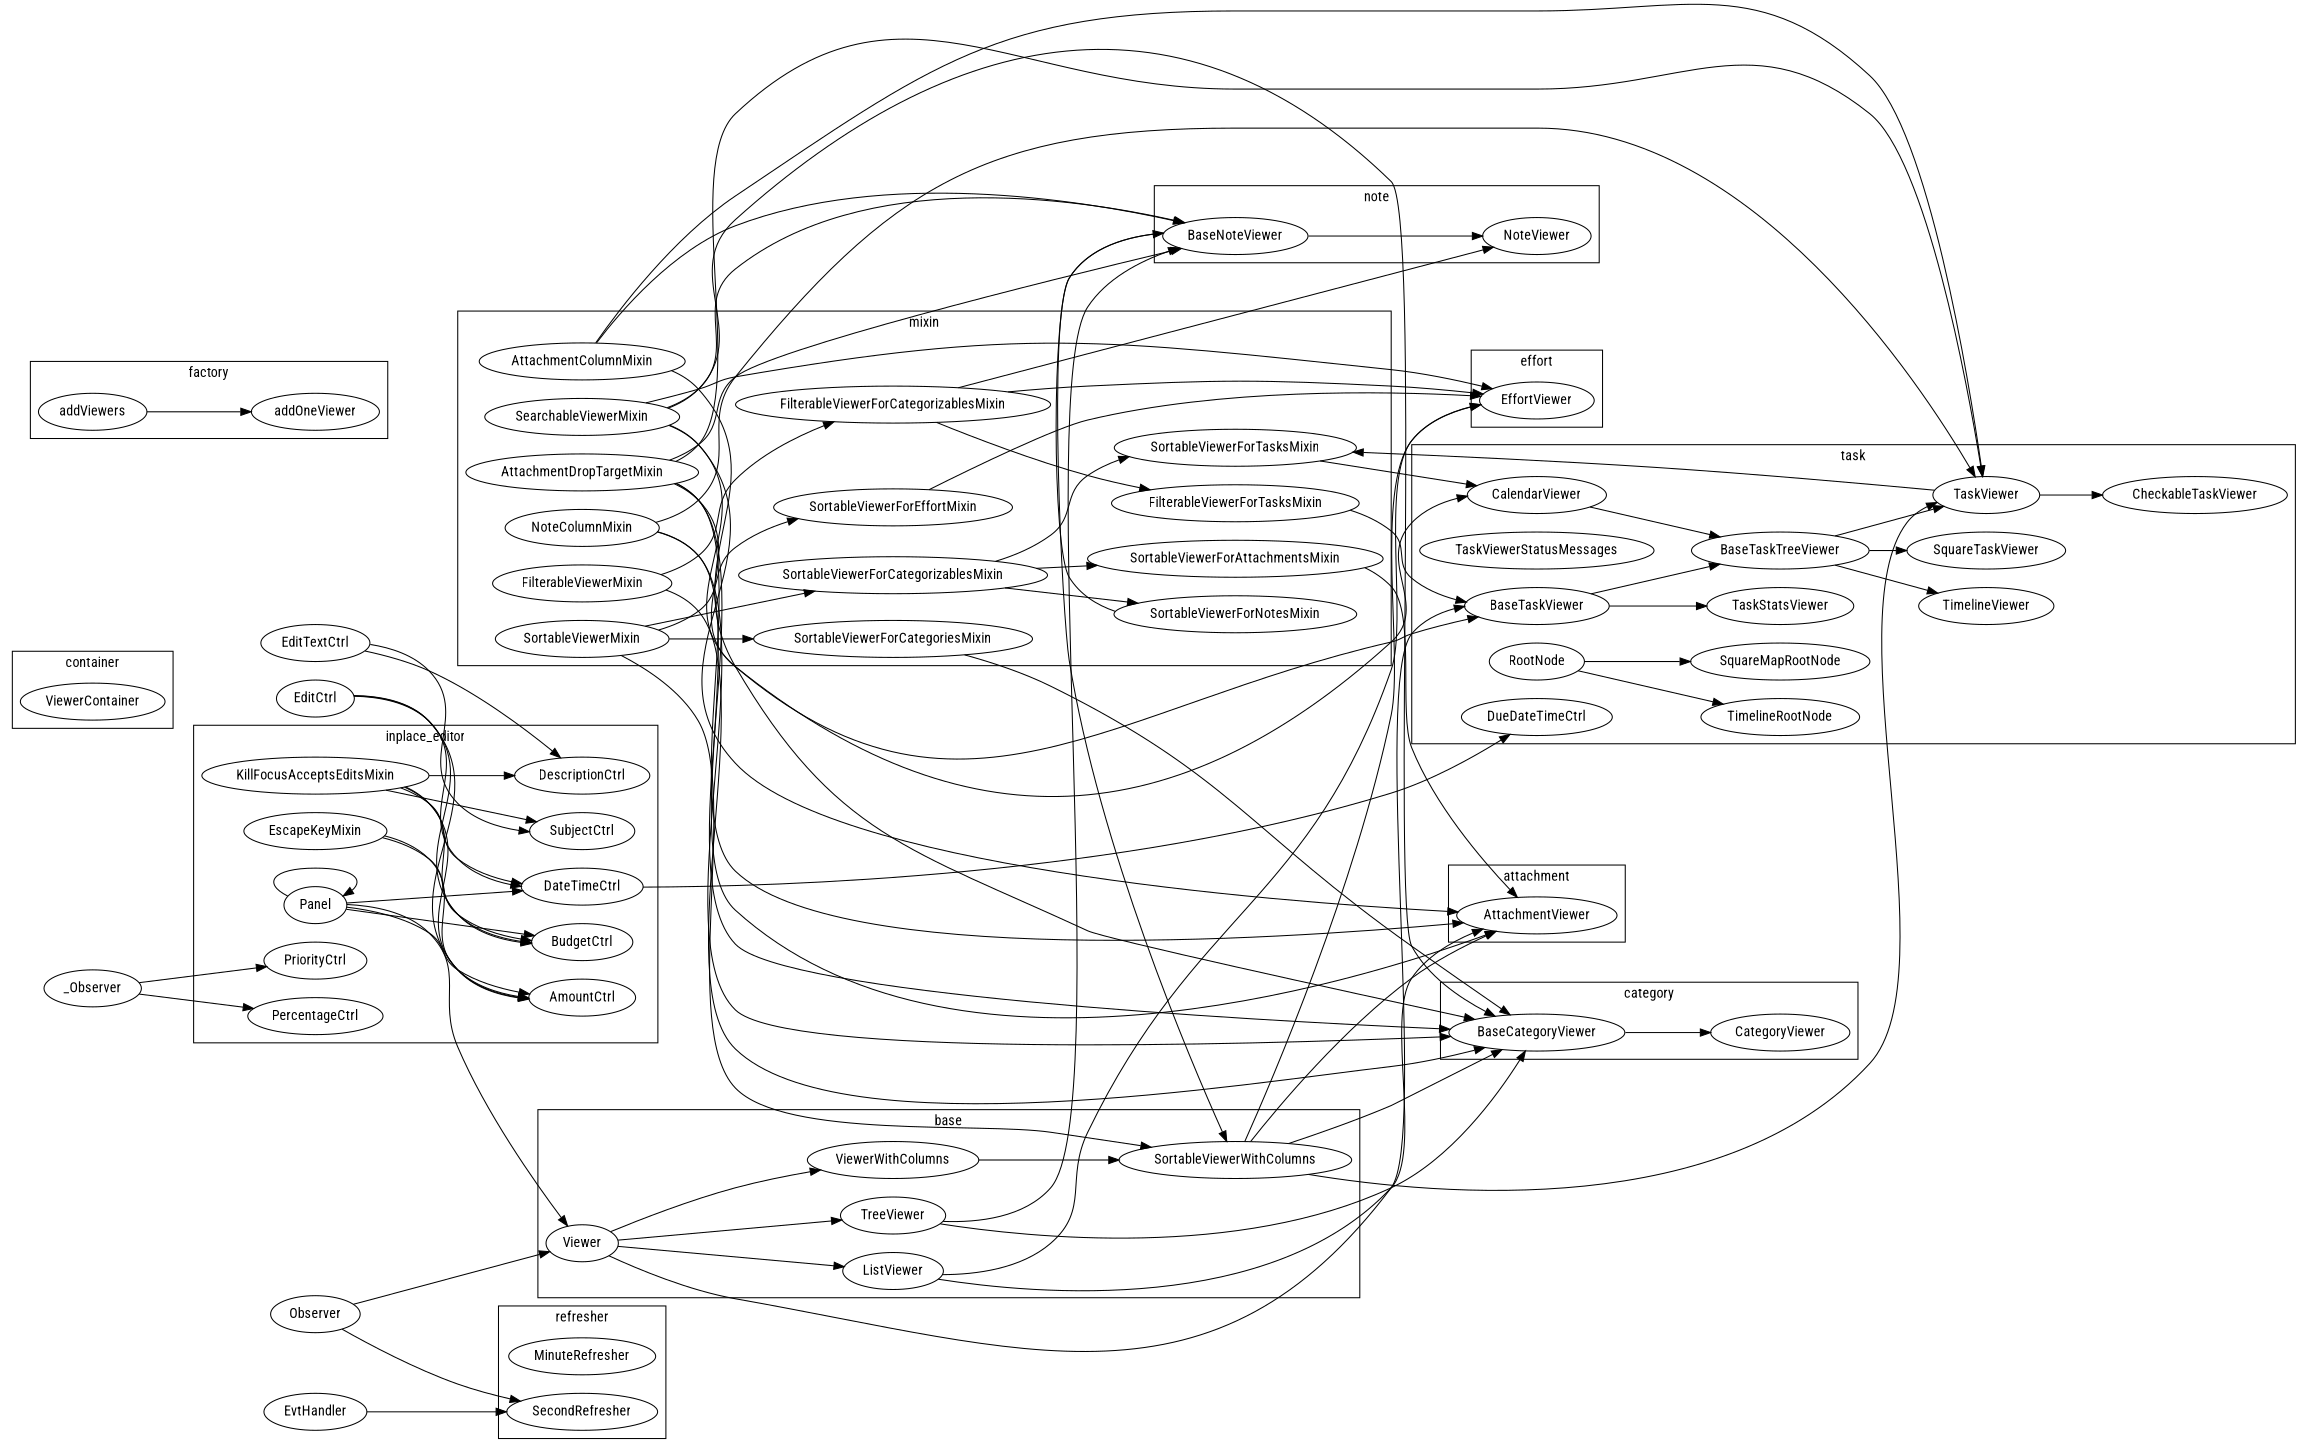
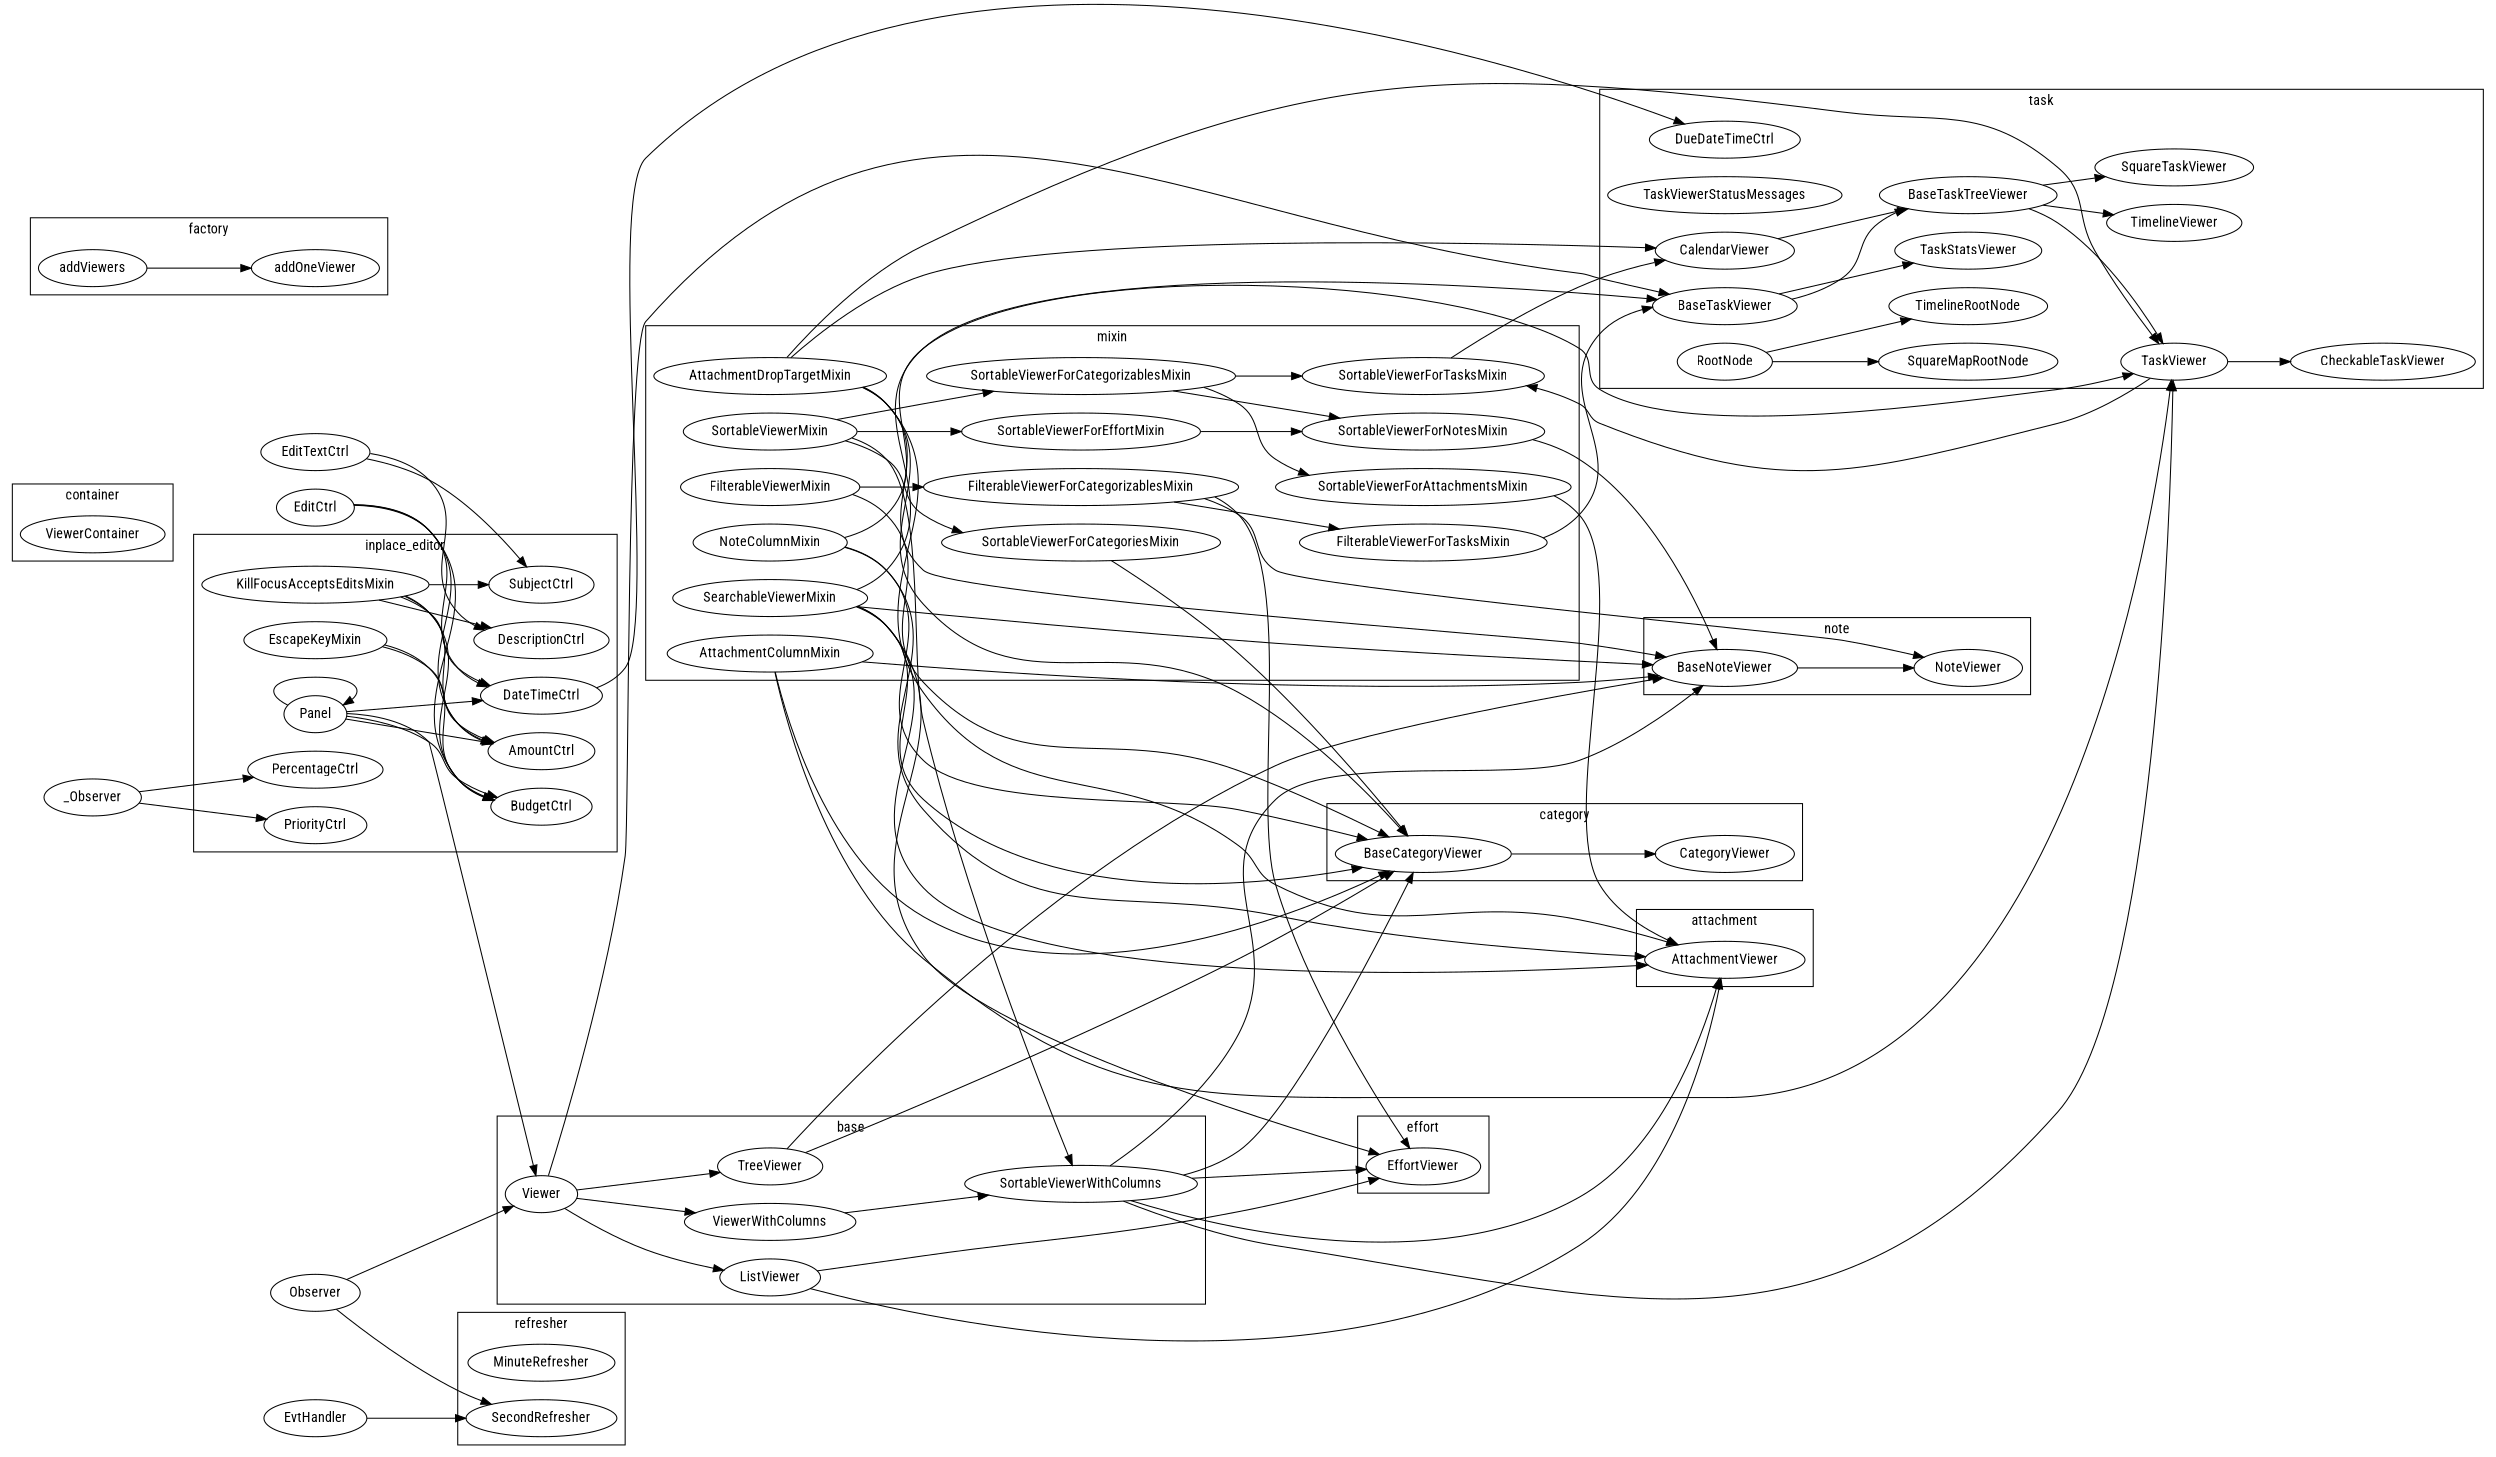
  digraph {
    fontname="Roboto Condensed"
    rankdir=LR
    node [fontname="Roboto Condensed"]
    edge [fontname="Roboto Condensed"]
    AttachmentViewer
    SortableViewerWithColumns
    ListViewer
    Viewer
    TreeViewer
    ViewerWithColumns
    BaseCategoryViewer
    CategoryViewer
    ViewerContainer
    EffortViewer
    addViewers
    addOneViewer
    Panel
    KillFocusAcceptsEditsMixin
    SubjectCtrl
    DescriptionCtrl
    EscapeKeyMixin
    PriorityCtrl
    PercentageCtrl
    BudgetCtrl
    AmountCtrl
    DateTimeCtrl
    AttachmentDropTargetMixin
    SortableViewerForAttachmentsMixin
    SearchableViewerMixin
    NoteColumnMixin
    SortableViewerMixin
    FilterableViewerMixin
    SortableViewerForCategoriesMixin
    AttachmentColumnMixin
    FilterableViewerForCategorizablesMixin
    SortableViewerForEffortMixin
    FilterableViewerForTasksMixin
    SortableViewerForCategorizablesMixin
    SortableViewerForNotesMixin
    SortableViewerForTasksMixin
    BaseNoteViewer
    NoteViewer
    MinuteRefresher
    SecondRefresher
    DueDateTimeCtrl
    TaskViewerStatusMessages
    BaseTaskViewer
    BaseTaskTreeViewer
    RootNode
    SquareMapRootNode
    TimelineRootNode
    TimelineViewer
    SquareTaskViewer
    CalendarViewer
    TaskViewer
    CheckableTaskViewer
    TaskStatsViewer
    Observer
    EditTextCtrl
    n56 [label=_Observer]
    EditCtrl
    EvtHandler
    subgraph cluster_1 {
      label=attachment
      AttachmentViewer
    }
    subgraph cluster_2 {
      label=base
      SortableViewerWithColumns
      ListViewer
      Viewer
      TreeViewer
      ViewerWithColumns
    }
    subgraph cluster_3 {
      label=category
      BaseCategoryViewer
      CategoryViewer
    }
    subgraph cluster_4 {
      label=container
      ViewerContainer
    }
    subgraph cluster_5 {
      label=effort
      EffortViewer
    }
    subgraph cluster_6 {
      label=factory
      addViewers
      addOneViewer
    }
    subgraph cluster_7 {
      label=inplace_editor
      Panel
      KillFocusAcceptsEditsMixin
      SubjectCtrl
      DescriptionCtrl
      EscapeKeyMixin
      PriorityCtrl
      PercentageCtrl
      BudgetCtrl
      AmountCtrl
      DateTimeCtrl
    }
    subgraph cluster_8 {
      label=mixin
      AttachmentDropTargetMixin
      SortableViewerForAttachmentsMixin
      SearchableViewerMixin
      NoteColumnMixin
      SortableViewerMixin
      FilterableViewerMixin
      SortableViewerForCategoriesMixin
      AttachmentColumnMixin
      FilterableViewerForCategorizablesMixin
      SortableViewerForEffortMixin
      FilterableViewerForTasksMixin
      SortableViewerForCategorizablesMixin
      SortableViewerForNotesMixin
      SortableViewerForTasksMixin
    }
    subgraph cluster_9 {
      label=note
      BaseNoteViewer
      NoteViewer
    }
    subgraph cluster_10 {
      label=refresher
      MinuteRefresher
      SecondRefresher
    }
    subgraph cluster_11 {
      label=task
      DueDateTimeCtrl
      TaskViewerStatusMessages
      BaseTaskViewer
      BaseTaskTreeViewer
      RootNode
      SquareMapRootNode
      TimelineRootNode
      TimelineViewer
      SquareTaskViewer
      CalendarViewer
      TaskViewer
      CheckableTaskViewer
      TaskStatsViewer
    }
    SortableViewerWithColumns -> AttachmentViewer
    SortableViewerWithColumns -> BaseCategoryViewer
    SortableViewerWithColumns -> EffortViewer
-   BaseNoteViewer -> SortableViewerWithColumns
+   SortableViewerWithColumns -> BaseNoteViewer
    SortableViewerWithColumns -> TaskViewer
    ListViewer -> AttachmentViewer
    ListViewer -> EffortViewer
    Viewer -> ListViewer
    Viewer -> TreeViewer
    Viewer -> ViewerWithColumns
    Viewer -> BaseTaskViewer
    TreeViewer -> BaseCategoryViewer
    TreeViewer -> BaseNoteViewer
    ViewerWithColumns -> SortableViewerWithColumns
    BaseCategoryViewer -> CategoryViewer
    addViewers -> addOneViewer
    Panel -> Viewer
    Panel -> Panel
    Panel -> BudgetCtrl
    Panel -> AmountCtrl
    Panel -> DateTimeCtrl
    KillFocusAcceptsEditsMixin -> SubjectCtrl
    KillFocusAcceptsEditsMixin -> DescriptionCtrl
    KillFocusAcceptsEditsMixin -> BudgetCtrl
    KillFocusAcceptsEditsMixin -> AmountCtrl
    KillFocusAcceptsEditsMixin -> DateTimeCtrl
    EscapeKeyMixin -> BudgetCtrl
    EscapeKeyMixin -> AmountCtrl
    DateTimeCtrl -> DueDateTimeCtrl
    AttachmentDropTargetMixin -> AttachmentViewer
    AttachmentDropTargetMixin -> BaseCategoryViewer
    AttachmentDropTargetMixin -> BaseNoteViewer
    AttachmentDropTargetMixin -> CalendarViewer
    AttachmentDropTargetMixin -> TaskViewer
    SortableViewerForAttachmentsMixin -> AttachmentViewer
    SearchableViewerMixin -> AttachmentViewer
    SearchableViewerMixin -> BaseCategoryViewer
    SearchableViewerMixin -> EffortViewer
    SearchableViewerMixin -> BaseNoteViewer
    SearchableViewerMixin -> BaseTaskViewer
    NoteColumnMixin -> AttachmentViewer
    NoteColumnMixin -> BaseCategoryViewer
    NoteColumnMixin -> TaskViewer
    SortableViewerMixin -> SortableViewerWithColumns
    SortableViewerMixin -> SortableViewerForCategoriesMixin
    SortableViewerMixin -> SortableViewerForEffortMixin
    SortableViewerMixin -> SortableViewerForCategorizablesMixin
    FilterableViewerMixin -> BaseCategoryViewer
    FilterableViewerMixin -> FilterableViewerForCategorizablesMixin
    SortableViewerForCategoriesMixin -> BaseCategoryViewer
    AttachmentColumnMixin -> BaseCategoryViewer
    AttachmentColumnMixin -> BaseNoteViewer
    AttachmentColumnMixin -> TaskViewer
    FilterableViewerForCategorizablesMixin -> EffortViewer
    FilterableViewerForCategorizablesMixin -> FilterableViewerForTasksMixin
    FilterableViewerForCategorizablesMixin -> NoteViewer
-   SortableViewerForEffortMixin -> EffortViewer
+   SortableViewerForEffortMixin -> SortableViewerForNotesMixin
    FilterableViewerForTasksMixin -> BaseTaskViewer
    SortableViewerForCategorizablesMixin -> SortableViewerForAttachmentsMixin
    SortableViewerForCategorizablesMixin -> SortableViewerForNotesMixin
    SortableViewerForCategorizablesMixin -> SortableViewerForTasksMixin
    SortableViewerForNotesMixin -> BaseNoteViewer
    SortableViewerForTasksMixin -> CalendarViewer
    BaseNoteViewer -> NoteViewer
    BaseTaskViewer -> BaseTaskTreeViewer
    BaseTaskViewer -> TaskStatsViewer
    BaseTaskTreeViewer -> TimelineViewer
    BaseTaskTreeViewer -> SquareTaskViewer
    BaseTaskTreeViewer -> TaskViewer
    RootNode -> SquareMapRootNode
    RootNode -> TimelineRootNode
    CalendarViewer -> BaseTaskTreeViewer
    TaskViewer -> SortableViewerForTasksMixin
    TaskViewer -> CheckableTaskViewer
    Observer -> Viewer
    Observer -> SecondRefresher
    EditTextCtrl -> SubjectCtrl
    EditTextCtrl -> DescriptionCtrl
    n56 -> PriorityCtrl
    n56 -> PercentageCtrl
    EditCtrl -> BudgetCtrl
    EditCtrl -> AmountCtrl
    EditCtrl -> DateTimeCtrl
    EvtHandler -> SecondRefresher
  }
